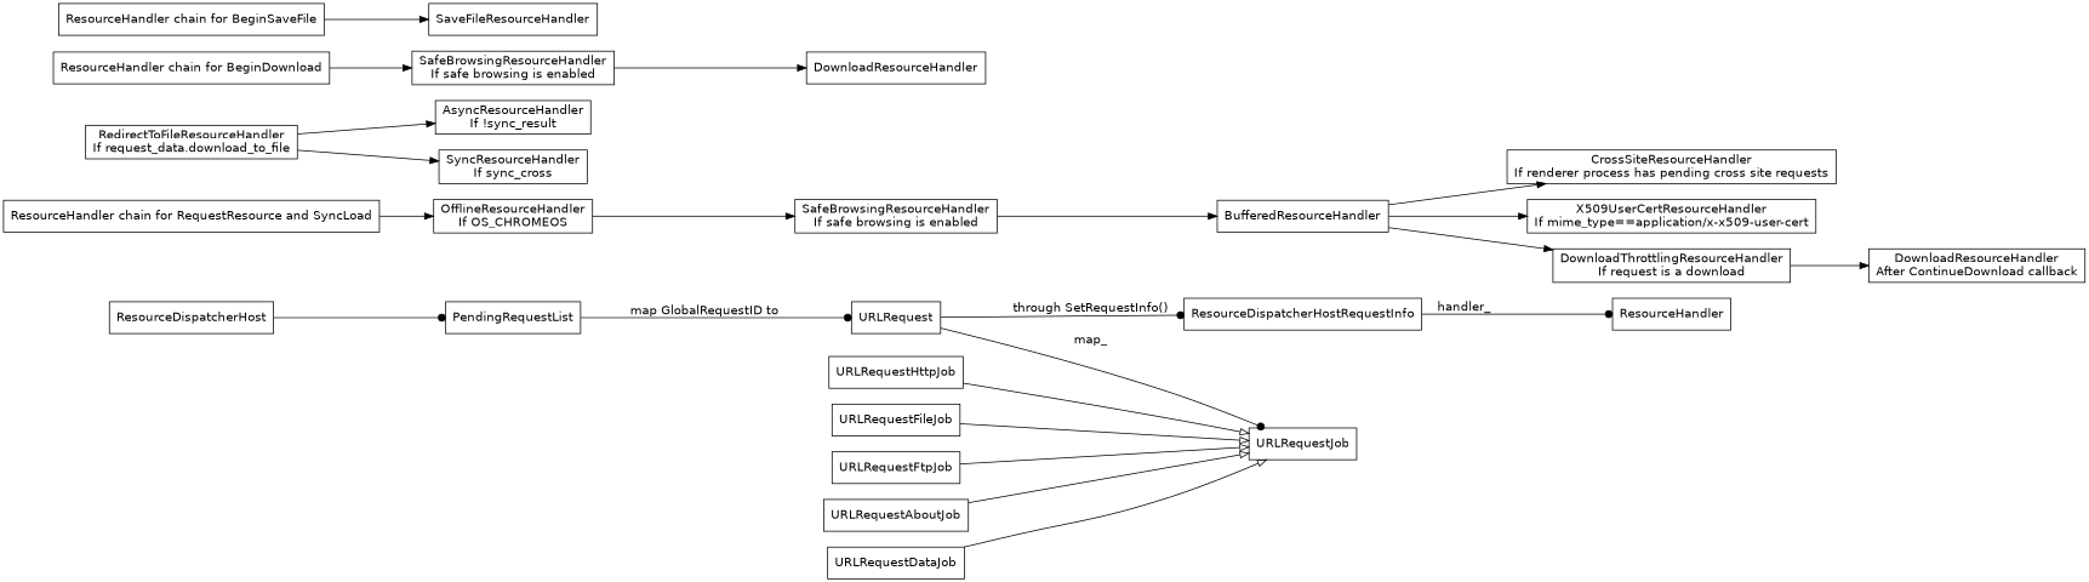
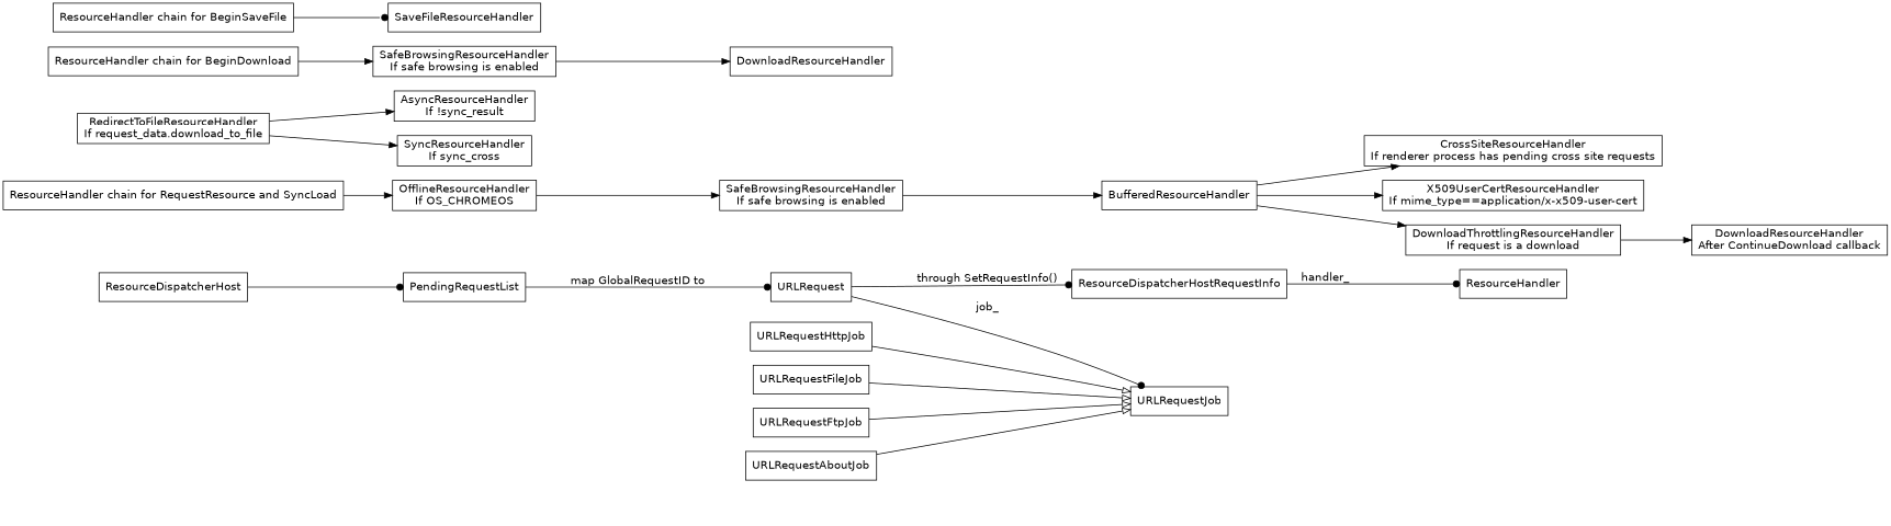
  digraph {
    fontname="DejaVu Sans"
    rankdir=LR
    node [fontname="DejaVu Sans" shape=box]
    edge [fontname="DejaVu Sans"]
    ResourceDispatcherHost
    PendingRequestList
    URLRequest
    ResourceDispatcherHostRequestInfo
    URLRequestJob
    ResourceHandler
    n7 [label="ResourceHandler chain for RequestResource and SyncLoad"]
    n8 [label="OfflineResourceHandler\nIf OS_CHROMEOS"]
    n9 [label="SafeBrowsingResourceHandler\nIf safe browsing is enabled"]
    n10 [label=BufferedResourceHandler]
    n11 [label="CrossSiteResourceHandler\nIf renderer process has pending cross site requests"]
    n12 [label="X509UserCertResourceHandler\nIf mime_type==application/x-x509-user-cert"]
    n13 [label="DownloadThrottlingResourceHandler\nIf request is a download"]
    n14 [label="DownloadResourceHandler\nAfter ContinueDownload callback"]
    n15 [label="RedirectToFileResourceHandler\nIf request_data.download_to_file"]
    n16 [label="AsyncResourceHandler\nIf !sync_result"]
    n17 [label="SyncResourceHandler\nIf sync_cross"]
    n18 [label="ResourceHandler chain for BeginDownload"]
    n19 [label="SafeBrowsingResourceHandler\nIf safe browsing is enabled"]
    n20 [label=DownloadResourceHandler]
    n21 [label="ResourceHandler chain for BeginSaveFile"]
    n22 [label=SaveFileResourceHandler]
    URLRequestHttpJob
    URLRequestFileJob
    URLRequestFtpJob
    URLRequestAboutJob
-   URLRequestDataJob
    ResourceDispatcherHost -> PendingRequestList [arrowhead=dot]
    PendingRequestList -> URLRequest [arrowhead=dot label="map GlobalRequestID to"]
    URLRequest -> ResourceDispatcherHostRequestInfo [arrowhead=dot label="through SetRequestInfo()"]
-   URLRequest -> URLRequestJob [arrowhead=dot label=map_]
+   URLRequest -> URLRequestJob [arrowhead=dot label=job_]
    ResourceDispatcherHostRequestInfo -> ResourceHandler [arrowhead=dot label=handler_]
    n7 -> n8
    n8 -> n9
    n9 -> n10
    n10 -> n11
    n10 -> n12
    n10 -> n13
    n13 -> n14
    n15 -> n16
    n15 -> n17
    n18 -> n19
    n19 -> n20
-   n21 -> n22
+   n21 -> n22 [arrowhead=dot]
    URLRequestHttpJob -> URLRequestJob [arrowhead=empty]
    URLRequestFileJob -> URLRequestJob [arrowhead=empty]
    URLRequestFtpJob -> URLRequestJob [arrowhead=empty]
    URLRequestAboutJob -> URLRequestJob [arrowhead=empty]
-   URLRequestDataJob -> URLRequestJob [arrowhead=empty]
  }
